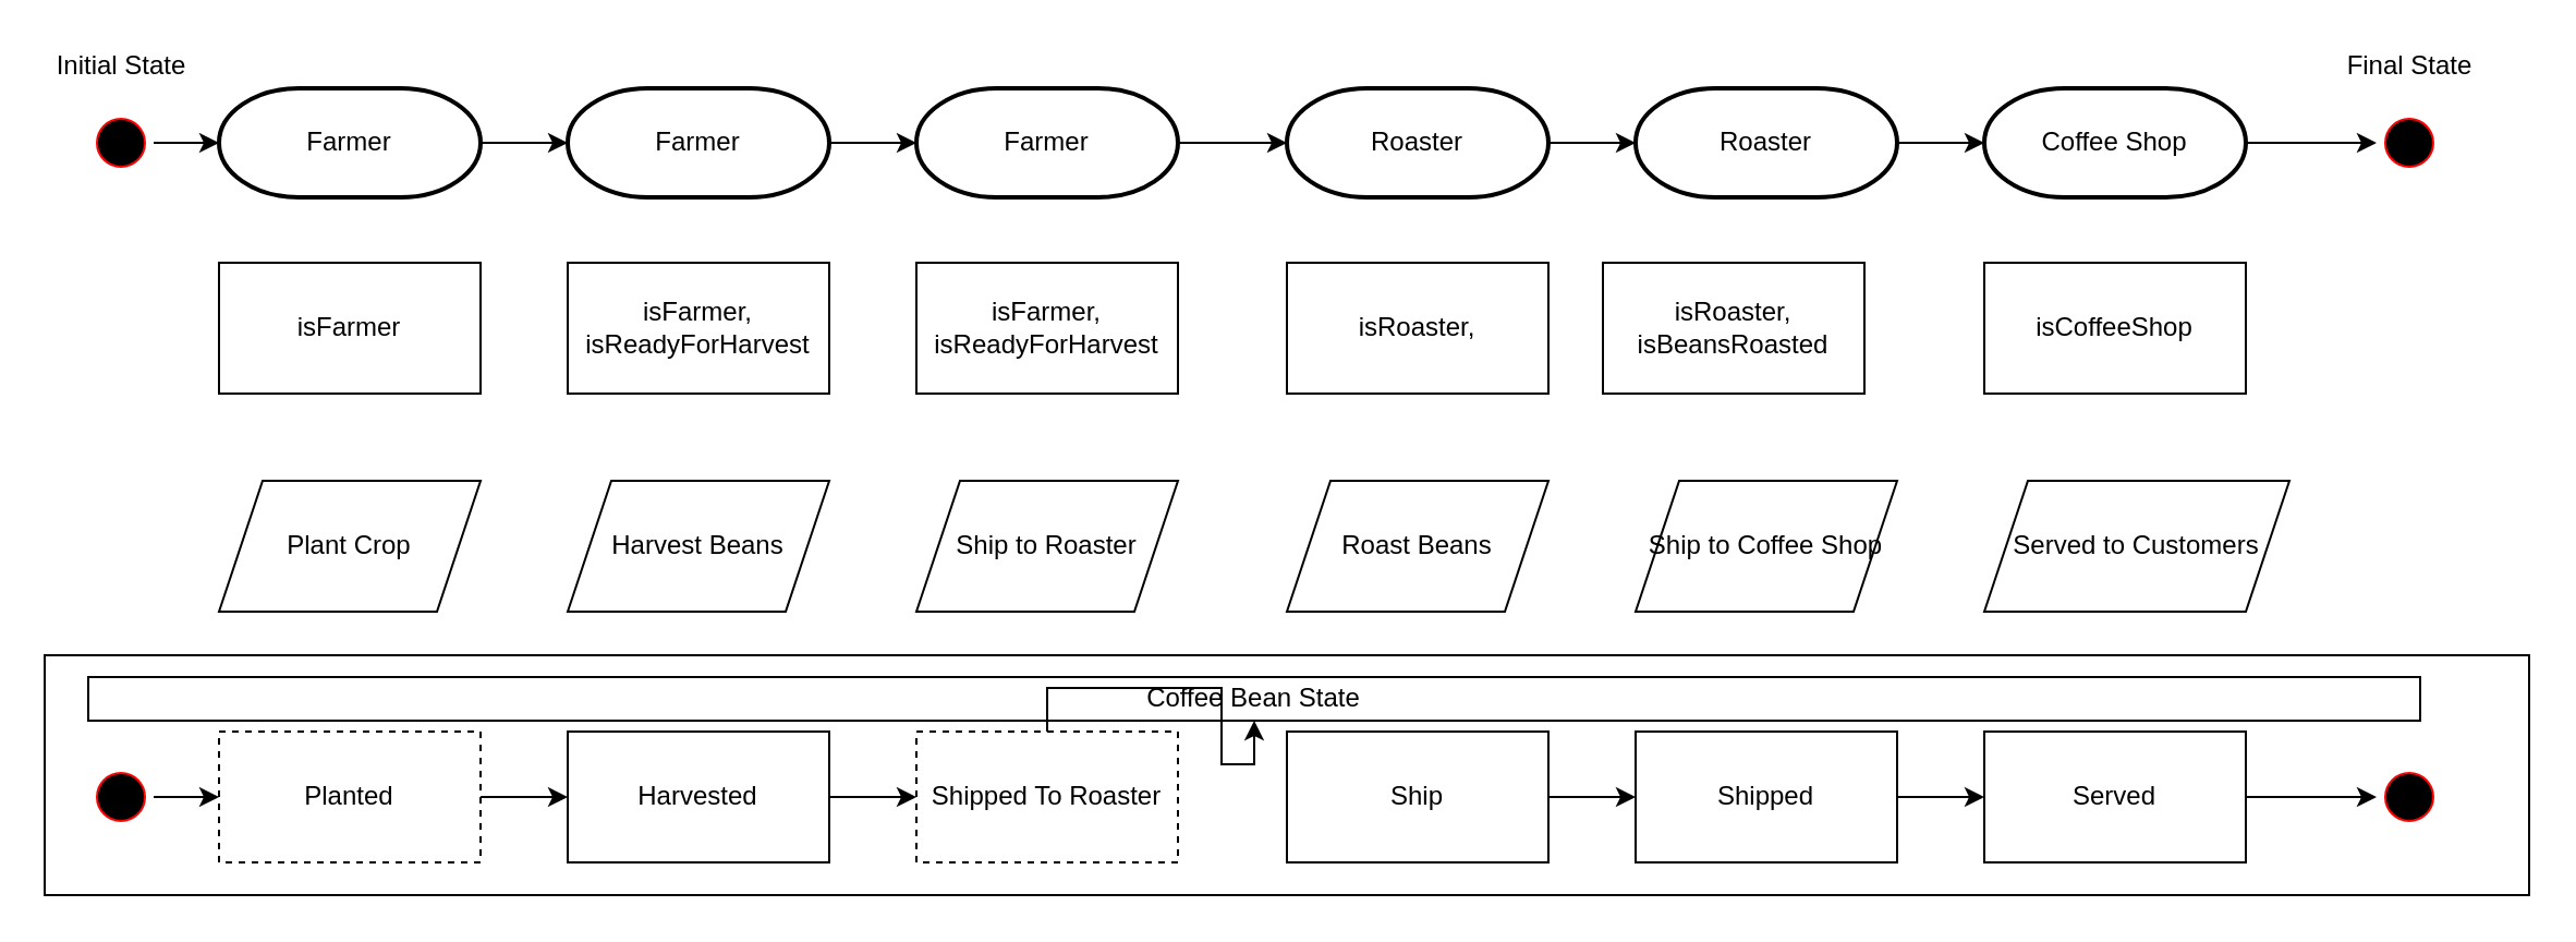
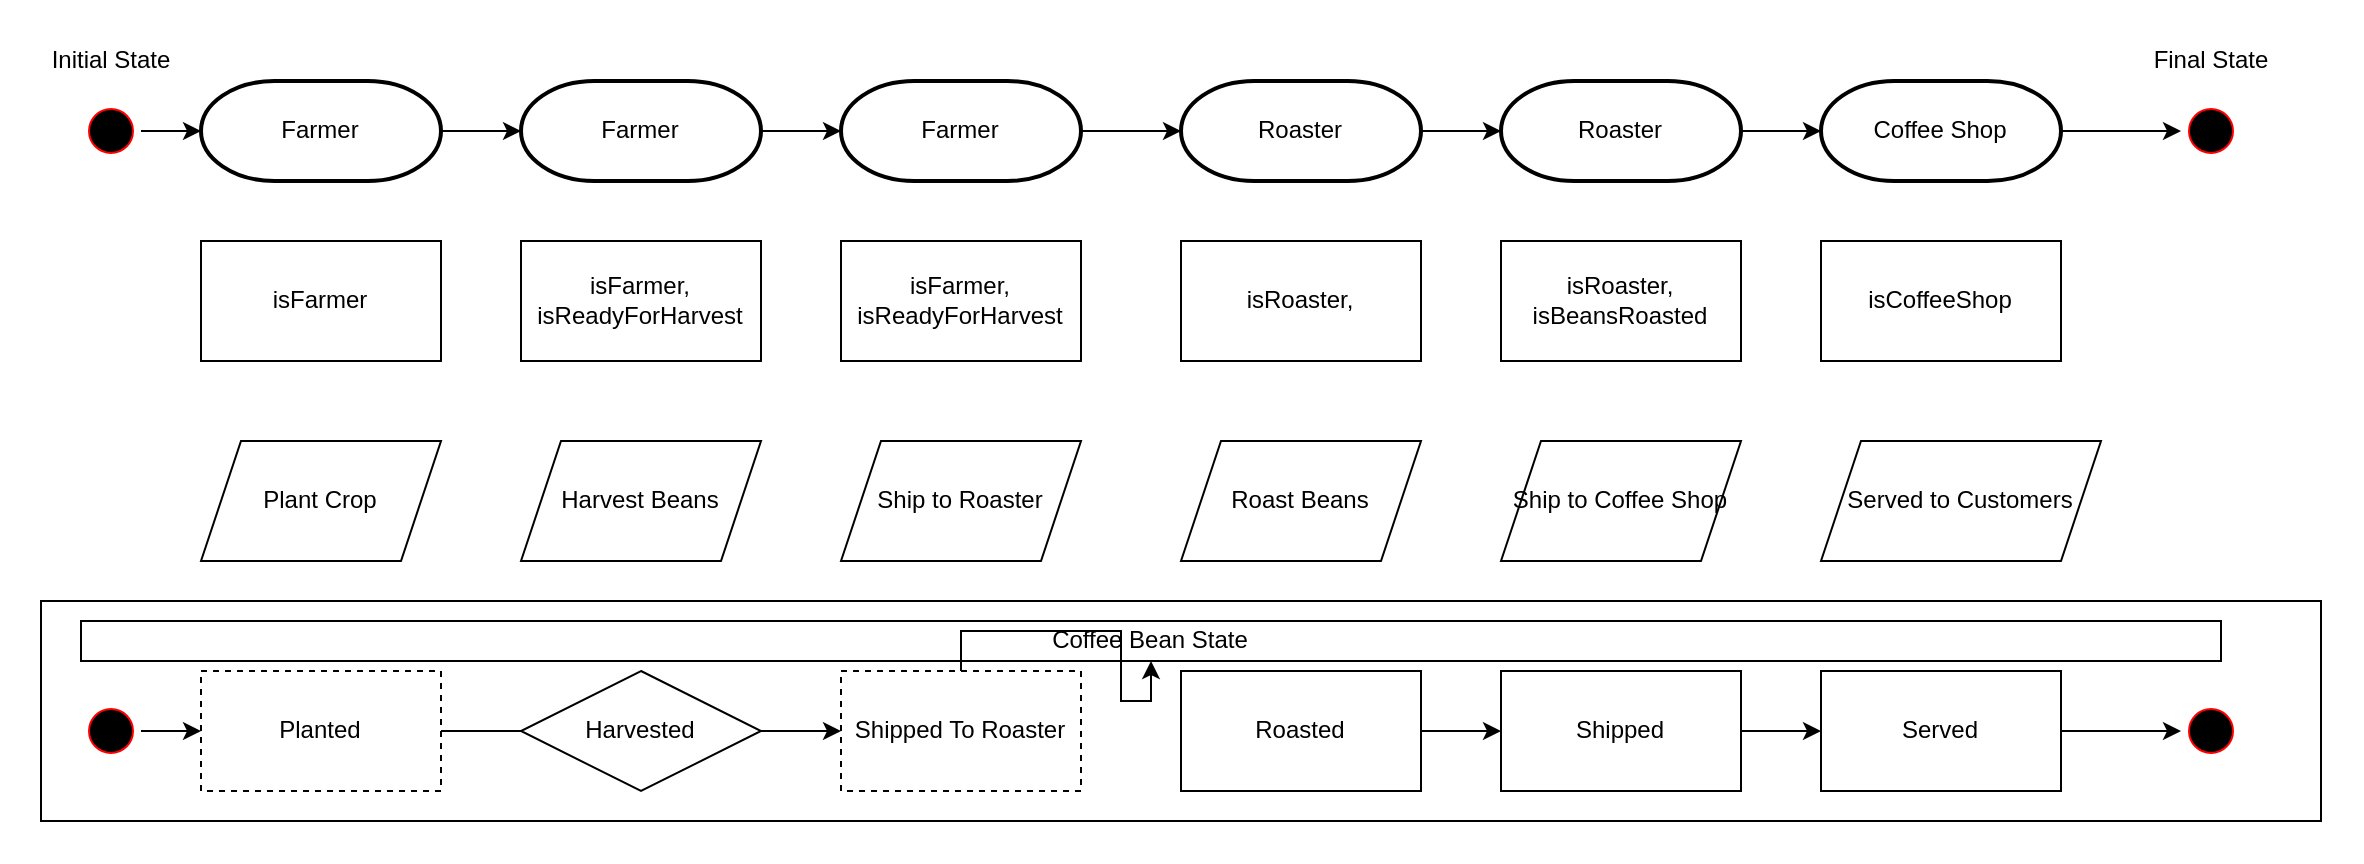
  <mxCell id="0" />
  <mxCell id="1" parent="0" />
  <mxCell id="2" value="Farmer" style="strokeWidth=2;html=1;shape=mxgraph.flowchart.terminator;whiteSpace=wrap;" vertex="1" parent="1"><mxGeometry x="100" y="40" width="120" height="50" as="geometry" /></mxCell>
  <mxCell id="3" value="" style="endArrow=classic;html=1;exitX=1;exitY=0.5;exitDx=0;exitDy=0;exitPerimeter=0;" edge="1" parent="1" source="2"><mxGeometry width="50" height="50" relative="1" as="geometry"><mxPoint x="390" y="280" as="sourcePoint" /><mxPoint x="260" y="65" as="targetPoint" /></mxGeometry></mxCell>
  <mxCell id="4" value="Farmer" style="strokeWidth=2;html=1;shape=mxgraph.flowchart.terminator;whiteSpace=wrap;" vertex="1" parent="1"><mxGeometry x="260" y="40" width="120" height="50" as="geometry" /></mxCell>
  <mxCell id="5" value="" style="endArrow=classic;html=1;exitX=1;exitY=0.5;exitDx=0;exitDy=0;exitPerimeter=0;" edge="1" parent="1" source="4"><mxGeometry width="50" height="50" relative="1" as="geometry"><mxPoint x="550" y="280" as="sourcePoint" /><mxPoint x="420" y="65" as="targetPoint" /></mxGeometry></mxCell>
  <mxCell id="6" value="Farmer" style="strokeWidth=2;html=1;shape=mxgraph.flowchart.terminator;whiteSpace=wrap;" vertex="1" parent="1"><mxGeometry x="420" y="40" width="120" height="50" as="geometry" /></mxCell>
  <mxCell id="7" value="" style="endArrow=classic;html=1;exitX=1;exitY=0.5;exitDx=0;exitDy=0;exitPerimeter=0;" edge="1" parent="1" source="6"><mxGeometry width="50" height="50" relative="1" as="geometry"><mxPoint x="720" y="280" as="sourcePoint" /><mxPoint x="590" y="65" as="targetPoint" /></mxGeometry></mxCell>
  <mxCell id="8" value="Roaster" style="strokeWidth=2;html=1;shape=mxgraph.flowchart.terminator;whiteSpace=wrap;" vertex="1" parent="1"><mxGeometry x="590" y="40" width="120" height="50" as="geometry" /></mxCell>
  <mxCell id="9" value="" style="endArrow=classic;html=1;exitX=1;exitY=0.5;exitDx=0;exitDy=0;exitPerimeter=0;" edge="1" parent="1" source="8"><mxGeometry width="50" height="50" relative="1" as="geometry"><mxPoint x="880" y="280" as="sourcePoint" /><mxPoint x="750" y="65" as="targetPoint" /></mxGeometry></mxCell>
  <mxCell id="10" value="Roaster" style="strokeWidth=2;html=1;shape=mxgraph.flowchart.terminator;whiteSpace=wrap;" vertex="1" parent="1"><mxGeometry x="750" y="40" width="120" height="50" as="geometry" /></mxCell>
  <mxCell id="11" value="" style="endArrow=classic;html=1;exitX=1;exitY=0.5;exitDx=0;exitDy=0;exitPerimeter=0;" edge="1" parent="1" source="10"><mxGeometry width="50" height="50" relative="1" as="geometry"><mxPoint x="1040" y="280" as="sourcePoint" /><mxPoint x="910" y="65" as="targetPoint" /></mxGeometry></mxCell>
  <mxCell id="12" value="" style="edgeStyle=orthogonalEdgeStyle;rounded=0;orthogonalLoop=1;jettySize=auto;html=1;" edge="1" parent="1" source="13" target="2"><mxGeometry relative="1" as="geometry" /></mxCell>
  <mxCell id="13" value="" style="ellipse;shape=startState;fillColor=#000000;strokeColor=#ff0000;" vertex="1" parent="1"><mxGeometry x="40" y="50" width="30" height="30" as="geometry" /></mxCell>
  <mxCell id="14" value="Initial State" style="text;html=1;align=center;verticalAlign=middle;resizable=0;points=[];autosize=1;strokeColor=none;" vertex="1" parent="1"><mxGeometry x="20" y="20" width="70" height="20" as="geometry" /></mxCell>
  <mxCell id="15" value="" style="ellipse;shape=startState;fillColor=#000000;strokeColor=#ff0000;" vertex="1" parent="1"><mxGeometry x="1090" y="50" width="30" height="30" as="geometry" /></mxCell>
  <mxCell id="16" value="Final State" style="text;html=1;align=center;verticalAlign=middle;resizable=0;points=[];autosize=1;strokeColor=none;" vertex="1" parent="1"><mxGeometry x="1070" y="20" width="70" height="20" as="geometry" /></mxCell>
  <mxCell id="17" value="isFarmer" style="rounded=0;whiteSpace=wrap;html=1;" vertex="1" parent="1"><mxGeometry x="100" y="120" width="120" height="60" as="geometry" /></mxCell>
  <mxCell id="18" value="Plant Crop" style="shape=parallelogram;perimeter=parallelogramPerimeter;whiteSpace=wrap;html=1;fixedSize=1;" vertex="1" parent="1"><mxGeometry x="100" y="220" width="120" height="60" as="geometry" /></mxCell>
  <mxCell id="19" value="isFarmer,&lt;br&gt;isReadyForHarvest" style="rounded=0;whiteSpace=wrap;html=1;" vertex="1" parent="1"><mxGeometry x="260" y="120" width="120" height="60" as="geometry" /></mxCell>
  <mxCell id="20" value="Harvest Beans" style="shape=parallelogram;perimeter=parallelogramPerimeter;whiteSpace=wrap;html=1;fixedSize=1;" vertex="1" parent="1"><mxGeometry x="260" y="220" width="120" height="60" as="geometry" /></mxCell>
  <mxCell id="21" value="isFarmer,&lt;br&gt;isReadyForHarvest" style="rounded=0;whiteSpace=wrap;html=1;" vertex="1" parent="1"><mxGeometry x="420" y="120" width="120" height="60" as="geometry" /></mxCell>
  <mxCell id="22" value="Ship to Roaster" style="shape=parallelogram;perimeter=parallelogramPerimeter;whiteSpace=wrap;html=1;fixedSize=1;" vertex="1" parent="1"><mxGeometry x="420" y="220" width="120" height="60" as="geometry" /></mxCell>
  <mxCell id="23" value="isRoaster," style="rounded=0;whiteSpace=wrap;html=1;" vertex="1" parent="1"><mxGeometry x="590" y="120" width="120" height="60" as="geometry" /></mxCell>
  <mxCell id="24" value="Roast Beans" style="shape=parallelogram;perimeter=parallelogramPerimeter;whiteSpace=wrap;html=1;fixedSize=1;" vertex="1" parent="1"><mxGeometry x="590" y="220" width="120" height="60" as="geometry" /></mxCell>
- <mxCell id="25" value="isRoaster,&lt;br&gt;isBeansRoasted" style="rounded=0;whiteSpace=wrap;html=1;" vertex="1" parent="1"><mxGeometry x="735" y="120" width="120" height="60" as="geometry" /></mxCell>
+ <mxCell id="25" value="isRoaster,&lt;br&gt;isBeansRoasted" style="rounded=0;whiteSpace=wrap;html=1;" vertex="1" parent="1"><mxGeometry x="750" y="120" width="120" height="60" as="geometry" /></mxCell>
  <mxCell id="26" value="Ship to Coffee Shop" style="shape=parallelogram;perimeter=parallelogramPerimeter;html=1;fixedSize=1;whiteSpace=wrap;" vertex="1" parent="1"><mxGeometry x="750" y="220" width="120" height="60" as="geometry" /></mxCell>
  <mxCell id="27" value="" style="edgeStyle=orthogonalEdgeStyle;rounded=0;orthogonalLoop=1;jettySize=auto;html=1;" edge="1" parent="1" source="28" target="15"><mxGeometry relative="1" as="geometry" /></mxCell>
  <mxCell id="28" value="Coffee Shop" style="strokeWidth=2;html=1;shape=mxgraph.flowchart.terminator;whiteSpace=wrap;" vertex="1" parent="1"><mxGeometry x="910" y="40" width="120" height="50" as="geometry" /></mxCell>
  <mxCell id="29" value="isCoffeeShop" style="rounded=0;whiteSpace=wrap;html=1;" vertex="1" parent="1"><mxGeometry x="910" y="120" width="120" height="60" as="geometry" /></mxCell>
  <mxCell id="30" value="Served to Customers" style="shape=parallelogram;perimeter=parallelogramPerimeter;whiteSpace=wrap;html=1;fixedSize=1;" vertex="1" parent="1"><mxGeometry x="910" y="220" width="140" height="60" as="geometry" /></mxCell>
  <mxCell id="31" value="" style="rounded=0;whiteSpace=wrap;html=1;" vertex="1" parent="1"><mxGeometry x="20" y="300" width="1140" height="110" as="geometry" /></mxCell>
  <mxCell id="32" value="Coffee Bean State" style="rounded=0;whiteSpace=wrap;html=1;" vertex="1" parent="1"><mxGeometry x="40" y="310" width="1070" height="20" as="geometry" /></mxCell>
  <mxCell id="33" value="" style="edgeStyle=orthogonalEdgeStyle;rounded=0;orthogonalLoop=1;jettySize=auto;html=1;" edge="1" parent="1" source="34" target="36"><mxGeometry relative="1" as="geometry" /></mxCell>
  <mxCell id="34" value="" style="ellipse;shape=startState;fillColor=#000000;strokeColor=#ff0000;" vertex="1" parent="1"><mxGeometry x="40" y="350" width="30" height="30" as="geometry" /></mxCell>
- <mxCell id="35" value="" style="edgeStyle=orthogonalEdgeStyle;rounded=0;orthogonalLoop=1;jettySize=auto;html=1;" edge="1" parent="1" source="36" target="38"><mxGeometry relative="1" as="geometry" /></mxCell>
+ <mxCell id="35" value="" style="edgeStyle=orthogonalEdgeStyle;rounded=0;orthogonalLoop=1;jettySize=auto;html=1;endArrow=none;" edge="1" parent="1" source="36" target="38"><mxGeometry relative="1" as="geometry" /></mxCell>
  <mxCell id="36" value="Planted" style="rounded=0;whiteSpace=wrap;html=1;dashed=1;" vertex="1" parent="1"><mxGeometry x="100" y="335" width="120" height="60" as="geometry" /></mxCell>
  <mxCell id="37" value="" style="edgeStyle=orthogonalEdgeStyle;rounded=0;orthogonalLoop=1;jettySize=auto;html=1;" edge="1" parent="1" source="38" target="40"><mxGeometry relative="1" as="geometry" /></mxCell>
- <mxCell id="38" value="Harvested" style="rounded=0;whiteSpace=wrap;html=1;" vertex="1" parent="1"><mxGeometry x="260" y="335" width="120" height="60" as="geometry" /></mxCell>
+ <mxCell id="38" value="Harvested" style="rhombus;whiteSpace=wrap;html=1;" vertex="1" parent="1"><mxGeometry x="260" y="335" width="120" height="60" as="geometry" /></mxCell>
  <mxCell id="39" value="" style="edgeStyle=orthogonalEdgeStyle;rounded=0;orthogonalLoop=1;jettySize=auto;html=1;" edge="1" parent="1" source="40" target="32"><mxGeometry relative="1" as="geometry" /></mxCell>
  <mxCell id="40" value="Shipped To Roaster" style="rounded=0;whiteSpace=wrap;html=1;dashed=1;" vertex="1" parent="1"><mxGeometry x="420" y="335" width="120" height="60" as="geometry" /></mxCell>
  <mxCell id="41" value="" style="edgeStyle=orthogonalEdgeStyle;rounded=0;orthogonalLoop=1;jettySize=auto;html=1;" edge="1" parent="1" source="42" target="44"><mxGeometry relative="1" as="geometry" /></mxCell>
- <mxCell id="42" value="Ship" style="rounded=0;whiteSpace=wrap;html=1;" vertex="1" parent="1"><mxGeometry x="590" y="335" width="120" height="60" as="geometry" /></mxCell>
+ <mxCell id="42" value="Roasted" style="rounded=0;whiteSpace=wrap;html=1;" vertex="1" parent="1"><mxGeometry x="590" y="335" width="120" height="60" as="geometry" /></mxCell>
  <mxCell id="43" value="" style="edgeStyle=orthogonalEdgeStyle;rounded=0;orthogonalLoop=1;jettySize=auto;html=1;" edge="1" parent="1" source="44" target="46"><mxGeometry relative="1" as="geometry" /></mxCell>
  <mxCell id="44" value="Shipped" style="rounded=0;whiteSpace=wrap;html=1;" vertex="1" parent="1"><mxGeometry x="750" y="335" width="120" height="60" as="geometry" /></mxCell>
  <mxCell id="45" value="" style="edgeStyle=orthogonalEdgeStyle;rounded=0;orthogonalLoop=1;jettySize=auto;html=1;" edge="1" parent="1" source="46" target="47"><mxGeometry relative="1" as="geometry" /></mxCell>
  <mxCell id="46" value="Served" style="rounded=0;whiteSpace=wrap;html=1;" vertex="1" parent="1"><mxGeometry x="910" y="335" width="120" height="60" as="geometry" /></mxCell>
  <mxCell id="47" value="" style="ellipse;shape=startState;fillColor=#000000;strokeColor=#ff0000;" vertex="1" parent="1"><mxGeometry x="1090" y="350" width="30" height="30" as="geometry" /></mxCell>
